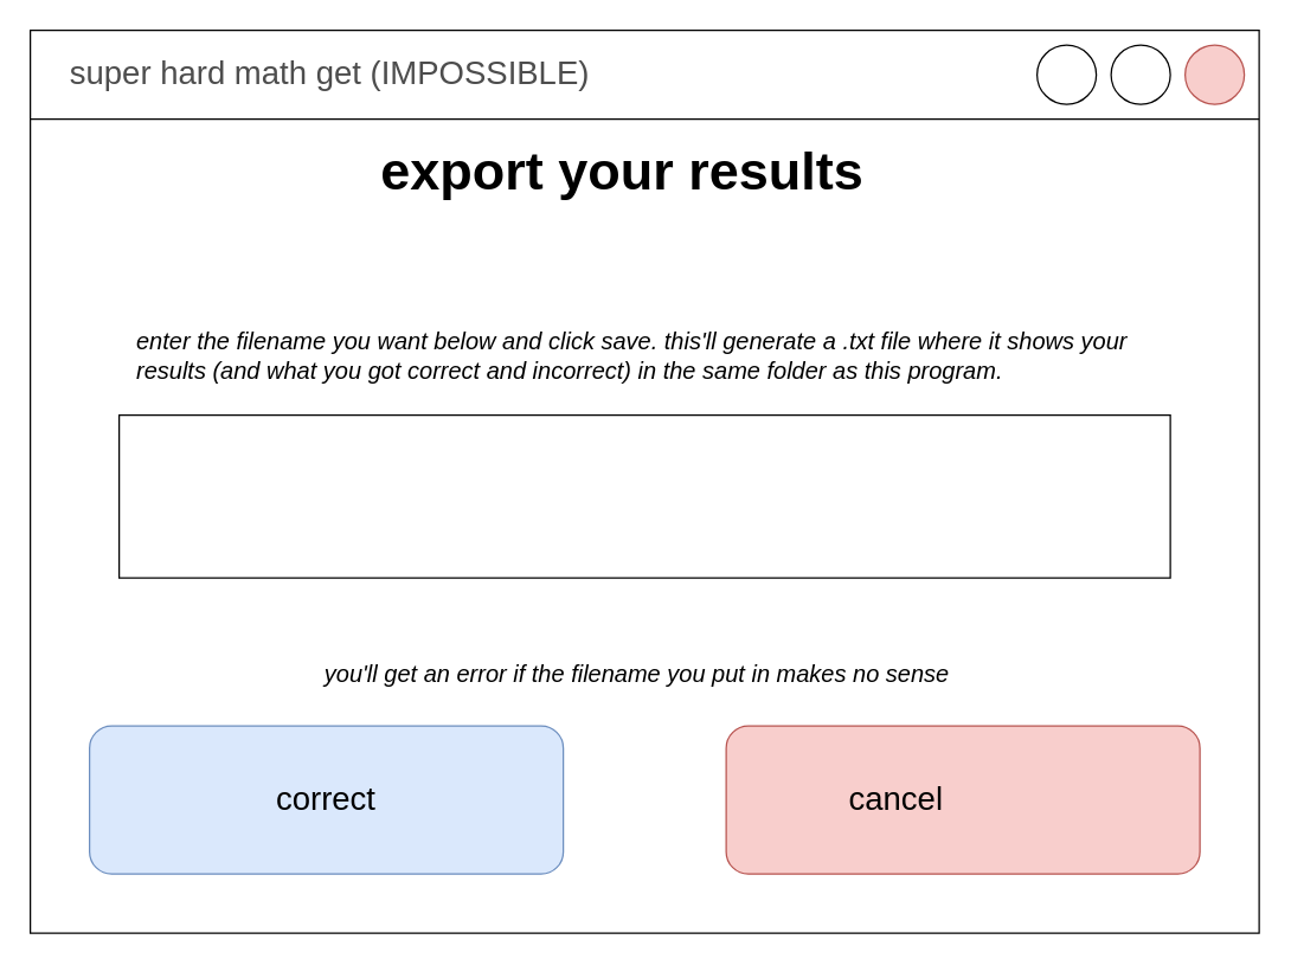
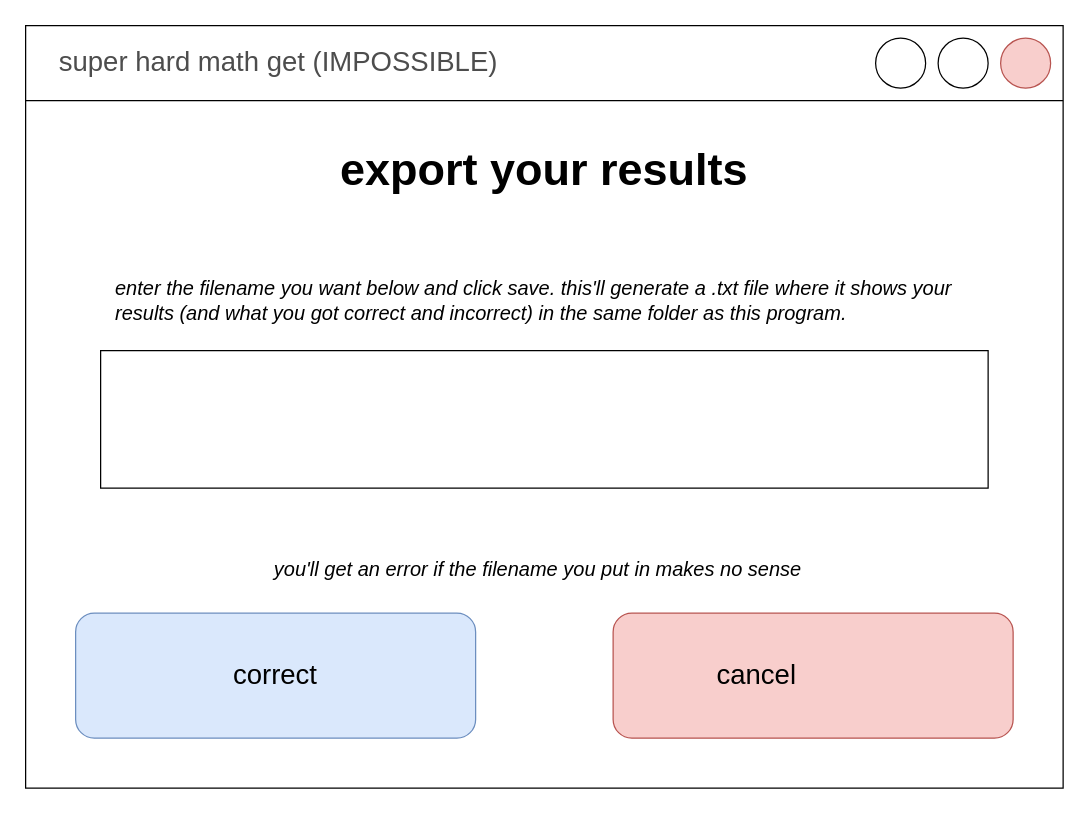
  <mxCell id="0" />
  <mxCell id="1" parent="0" />
  <mxCell id="2" value="" style="rounded=0;whiteSpace=wrap;html=1;" vertex="1" parent="1"><mxGeometry x="20" y="20" width="830" height="610" as="geometry" /></mxCell>
  <mxCell id="3" value="" style="endArrow=none;html=1;rounded=0;" edge="1" parent="1" target="2"><mxGeometry width="50" height="50" relative="1" as="geometry"><mxPoint x="20" y="80" as="sourcePoint" /><mxPoint x="70" y="30" as="targetPoint" /><Array as="points"><mxPoint x="850" y="80" /></Array></mxGeometry></mxCell>
  <mxCell id="4" value="" style="ellipse;whiteSpace=wrap;html=1;aspect=fixed;fillColor=#f8cecc;strokeColor=#b85450;" vertex="1" parent="1"><mxGeometry x="800" y="30" width="40" height="40" as="geometry" /></mxCell>
  <mxCell id="5" value="" style="ellipse;whiteSpace=wrap;html=1;aspect=fixed;" vertex="1" parent="1"><mxGeometry x="750" y="30" width="40" height="40" as="geometry" /></mxCell>
  <mxCell id="6" value="" style="ellipse;whiteSpace=wrap;html=1;aspect=fixed;" vertex="1" parent="1"><mxGeometry x="700" y="30" width="40" height="40" as="geometry" /></mxCell>
  <mxCell id="7" value="&lt;font color=&quot;#4d4d4d&quot;&gt;super hard math get (IMPOSSIBLE)&lt;/font&gt;" style="text;html=1;strokeColor=none;fillColor=none;align=left;verticalAlign=middle;whiteSpace=wrap;rounded=0;fontSize=22;" vertex="1" parent="1"><mxGeometry x="45" y="35" width="390" height="30" as="geometry" /></mxCell>
  <mxCell id="8" value="" style="rounded=1;whiteSpace=wrap;html=1;labelBackgroundColor=#FFFFFF;fontSize=16;fillColor=#f8cecc;strokeColor=#b85450;" vertex="1" parent="1"><mxGeometry x="490" y="490" width="320" height="100" as="geometry" /></mxCell>
  <mxCell id="9" value="&lt;font style=&quot;font-size: 22px;&quot;&gt;cancel&lt;/font&gt;" style="text;html=1;strokeColor=none;fillColor=none;align=center;verticalAlign=middle;whiteSpace=wrap;rounded=0;" vertex="1" parent="1"><mxGeometry x="510" y="525" width="190" height="30" as="geometry" /></mxCell>
- <mxCell id="10" value="&lt;font size=&quot;1&quot; style=&quot;&quot;&gt;&lt;b style=&quot;font-size: 36px;&quot;&gt;export your results&lt;/b&gt;&lt;/font&gt;" style="text;html=1;strokeColor=none;fillColor=none;align=center;verticalAlign=middle;whiteSpace=wrap;rounded=0;" vertex="1" parent="1"><mxGeometry x="165" y="80" width="510" height="70" as="geometry" /></mxCell>
+ <mxCell id="10" value="&lt;font size=&quot;1&quot; style=&quot;&quot;&gt;&lt;b style=&quot;font-size: 36px;&quot;&gt;export your results&lt;/b&gt;&lt;/font&gt;" style="text;html=1;strokeColor=none;fillColor=none;align=center;verticalAlign=middle;whiteSpace=wrap;rounded=0;" vertex="1" parent="1"><mxGeometry x="180" y="100" width="510" height="70" as="geometry" /></mxCell>
  <mxCell id="11" value="" style="rounded=1;whiteSpace=wrap;html=1;labelBackgroundColor=#FFFFFF;fontSize=16;fillColor=#dae8fc;strokeColor=#6c8ebf;" vertex="1" parent="1"><mxGeometry x="60" y="490" width="320" height="100" as="geometry" /></mxCell>
  <mxCell id="12" value="&lt;font style=&quot;font-size: 22px;&quot;&gt;correct&lt;/font&gt;" style="text;html=1;strokeColor=none;fillColor=none;align=center;verticalAlign=middle;whiteSpace=wrap;rounded=0;" vertex="1" parent="1"><mxGeometry x="125" y="525" width="190" height="30" as="geometry" /></mxCell>
  <mxCell id="13" value="" style="rounded=0;whiteSpace=wrap;html=1;fontSize=38;" vertex="1" parent="1"><mxGeometry x="80" y="280" width="710" height="110" as="geometry" /></mxCell>
  <mxCell id="14" value="&lt;i&gt;&lt;font style=&quot;font-size: 16px;&quot;&gt;enter the filename you want below and click save. this'll generate a .txt file where it shows your results (and what you got correct and incorrect) in the same folder as this program.&lt;/font&gt;&lt;/i&gt;" style="text;html=1;strokeColor=none;fillColor=none;align=left;verticalAlign=middle;whiteSpace=wrap;rounded=0;" vertex="1" parent="1"><mxGeometry x="90" y="210" width="690" height="60" as="geometry" /></mxCell>
  <mxCell id="15" value="&lt;i&gt;you'll get an error if the filename you put in makes no sense&lt;/i&gt;" style="text;html=1;strokeColor=none;fillColor=none;align=center;verticalAlign=middle;whiteSpace=wrap;rounded=0;fontSize=16;" vertex="1" parent="1"><mxGeometry x="120" y="440" width="620" height="30" as="geometry" /></mxCell>
